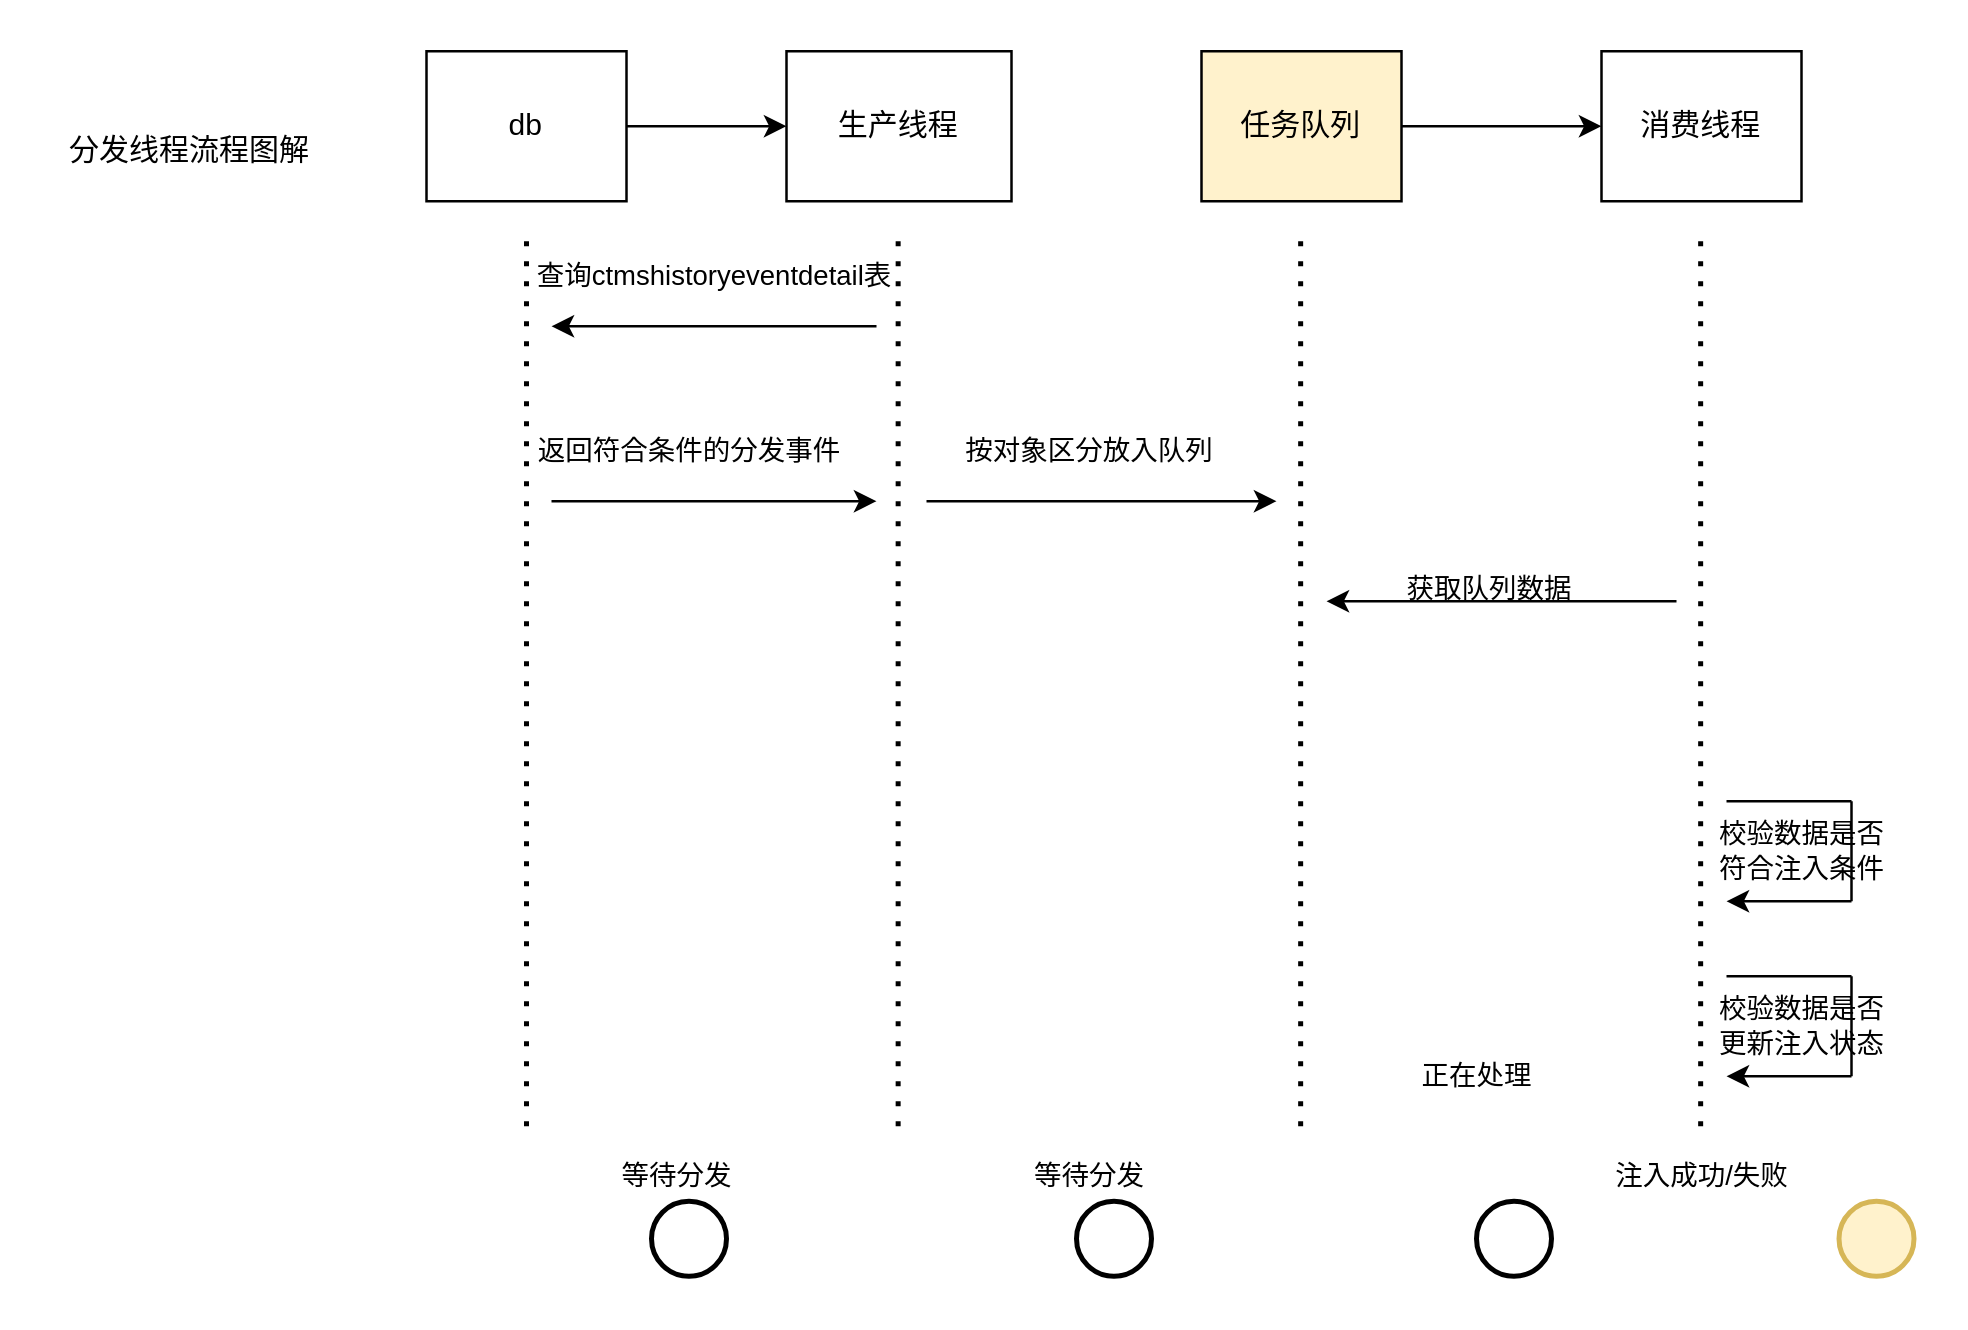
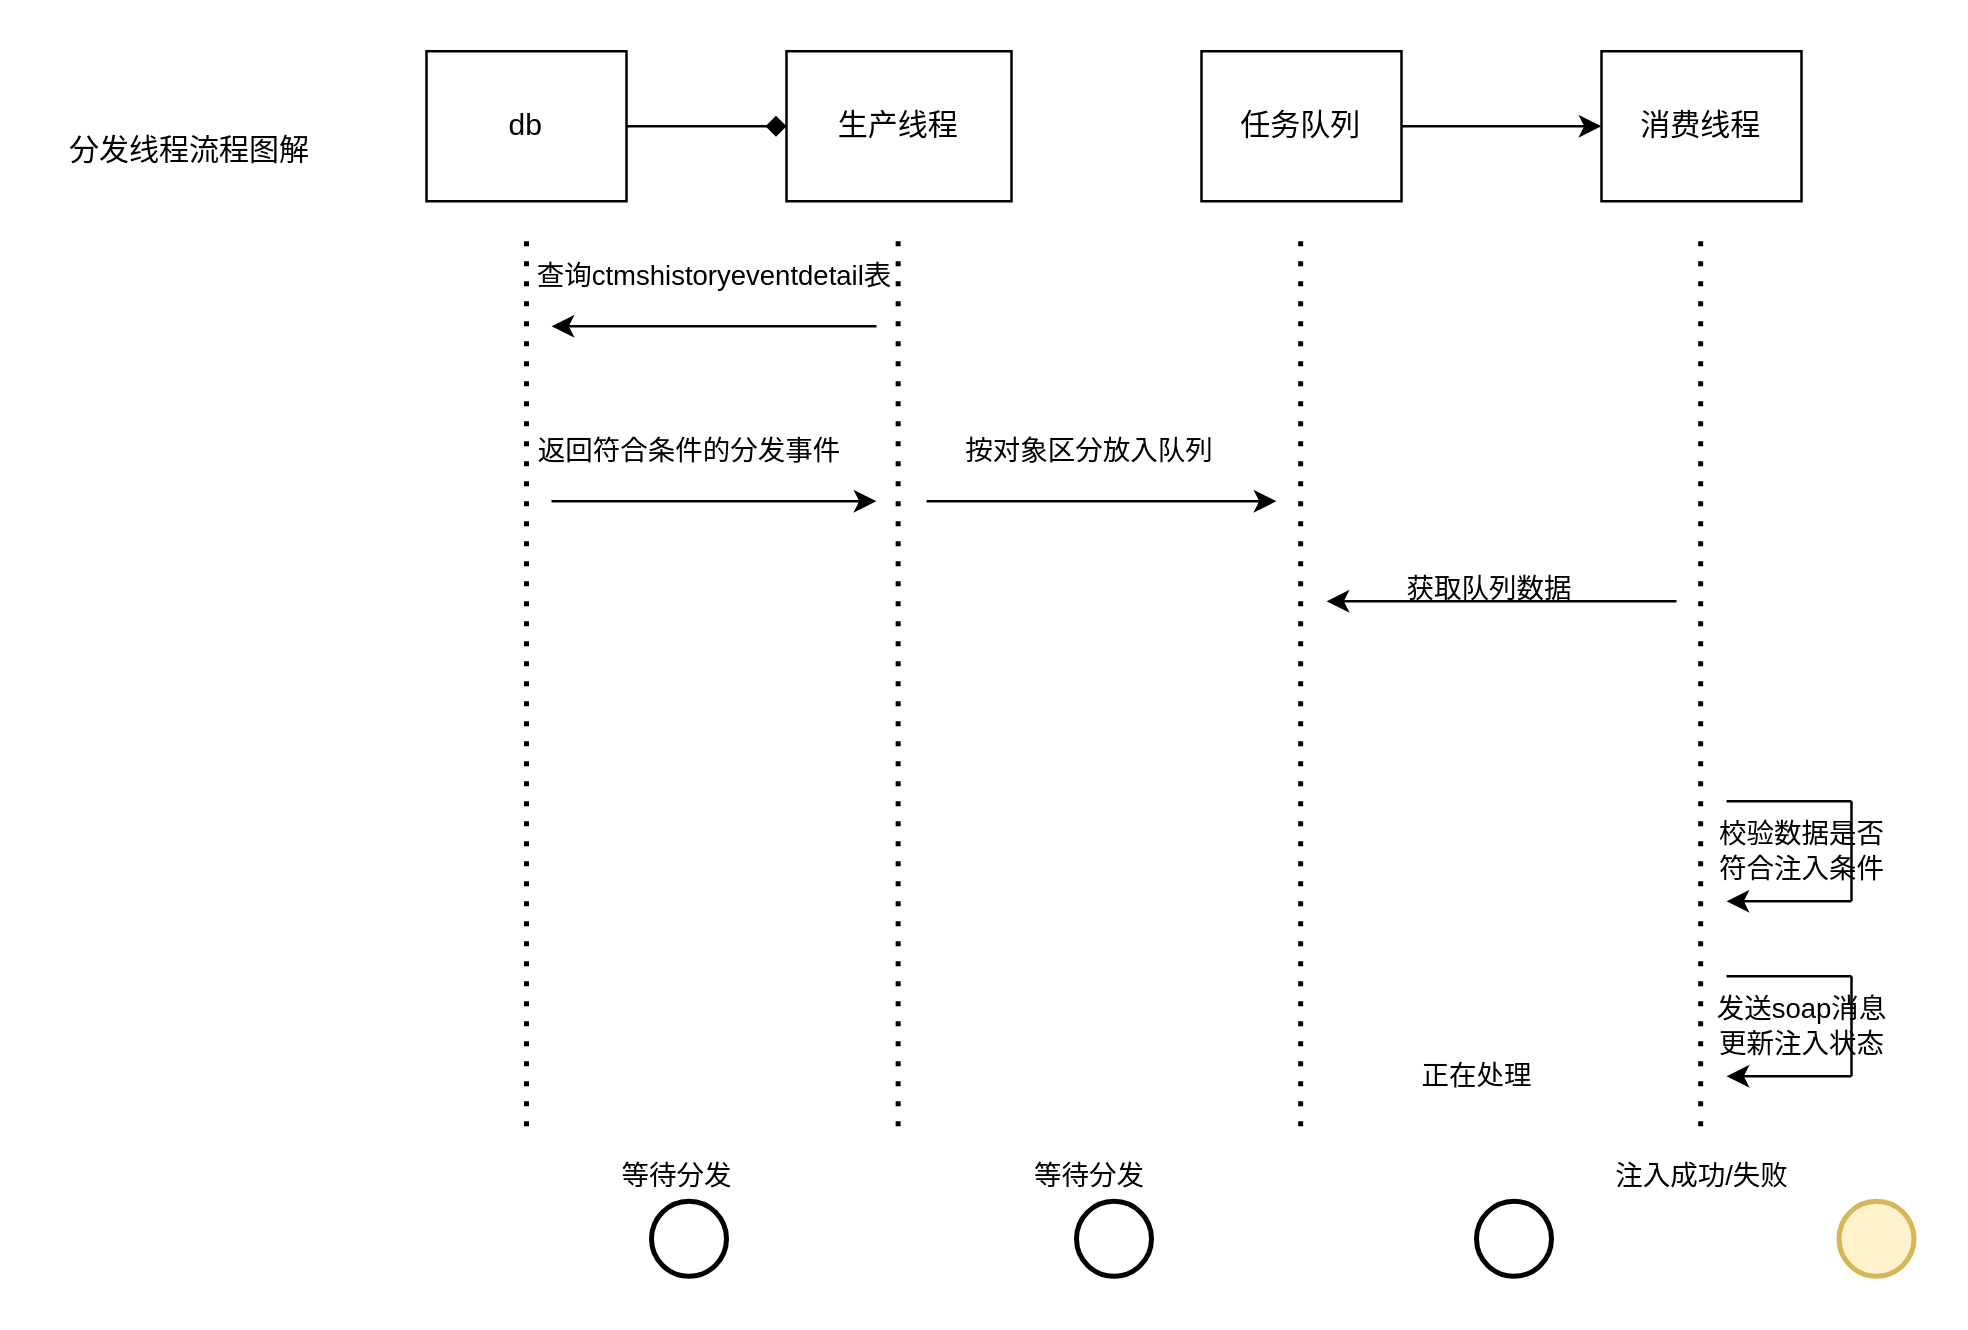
  <mxCell id="0" />
  <mxCell id="1" parent="0" />
  <mxCell id="2" value="分发线程流程图解" style="text;html=1;align=center;verticalAlign=middle;resizable=0;points=[];autosize=1;strokeColor=none;fillColor=none;" vertex="1" parent="1"><mxGeometry x="20" y="50" width="110" height="20" as="geometry" /></mxCell>
- <mxCell id="3" value="" style="edgeStyle=orthogonalEdgeStyle;rounded=0;orthogonalLoop=1;jettySize=auto;html=1;" edge="1" parent="1" source="4" target="5"><mxGeometry relative="1" as="geometry" /></mxCell>
+ <mxCell id="3" value="" style="edgeStyle=orthogonalEdgeStyle;rounded=0;orthogonalLoop=1;jettySize=auto;html=1;endArrow=diamond;" edge="1" parent="1" source="4" target="5"><mxGeometry relative="1" as="geometry" /></mxCell>
  <mxCell id="4" value="db" style="whiteSpace=wrap;html=1;" vertex="1" parent="1"><mxGeometry x="170" y="20" width="80" height="60" as="geometry" /></mxCell>
  <mxCell id="5" value="生产线程" style="whiteSpace=wrap;html=1;" vertex="1" parent="1"><mxGeometry x="314" y="20" width="90" height="60" as="geometry" /></mxCell>
  <mxCell id="6" value="" style="edgeStyle=orthogonalEdgeStyle;rounded=0;orthogonalLoop=1;jettySize=auto;html=1;" edge="1" parent="1" source="7" target="8"><mxGeometry relative="1" as="geometry" /></mxCell>
- <mxCell id="7" value="任务队列" style="whiteSpace=wrap;html=1;fillColor=#fff2cc;" vertex="1" parent="1"><mxGeometry x="480" y="20" width="80" height="60" as="geometry" /></mxCell>
+ <mxCell id="7" value="任务队列" style="whiteSpace=wrap;html=1;" vertex="1" parent="1"><mxGeometry x="480" y="20" width="80" height="60" as="geometry" /></mxCell>
  <mxCell id="8" value="消费线程" style="whiteSpace=wrap;html=1;" vertex="1" parent="1"><mxGeometry x="640" y="20" width="80" height="60" as="geometry" /></mxCell>
  <mxCell id="9" value="" style="endArrow=none;dashed=1;html=1;dashPattern=1 3;strokeWidth=2;rounded=0;" edge="1" parent="1"><mxGeometry width="50" height="50" relative="1" as="geometry"><mxPoint x="210" y="450" as="sourcePoint" /><mxPoint x="210" y="90" as="targetPoint" /></mxGeometry></mxCell>
  <mxCell id="10" value="" style="endArrow=none;dashed=1;html=1;dashPattern=1 3;strokeWidth=2;rounded=0;" edge="1" parent="1"><mxGeometry width="50" height="50" relative="1" as="geometry"><mxPoint x="358.66" y="450" as="sourcePoint" /><mxPoint x="358.66" y="90" as="targetPoint" /></mxGeometry></mxCell>
  <mxCell id="11" value="" style="endArrow=none;dashed=1;html=1;dashPattern=1 3;strokeWidth=2;rounded=0;" edge="1" parent="1"><mxGeometry width="50" height="50" relative="1" as="geometry"><mxPoint x="519.66" y="450" as="sourcePoint" /><mxPoint x="519.66" y="90" as="targetPoint" /></mxGeometry></mxCell>
  <mxCell id="12" value="" style="endArrow=none;dashed=1;html=1;dashPattern=1 3;strokeWidth=2;rounded=0;" edge="1" parent="1"><mxGeometry width="50" height="50" relative="1" as="geometry"><mxPoint x="679.66" y="450" as="sourcePoint" /><mxPoint x="679.66" y="90" as="targetPoint" /></mxGeometry></mxCell>
  <mxCell id="13" value="" style="endArrow=classic;html=1;rounded=0;" edge="1" parent="1"><mxGeometry width="50" height="50" relative="1" as="geometry"><mxPoint x="350" y="130" as="sourcePoint" /><mxPoint x="220" y="130" as="targetPoint" /></mxGeometry></mxCell>
  <mxCell id="14" value="&lt;font style=&quot;font-size: 11px ; line-height: 1&quot;&gt;查询ctmshistoryeventdetail表&lt;/font&gt;" style="text;html=1;align=center;verticalAlign=middle;resizable=0;points=[];autosize=1;strokeColor=none;fillColor=none;" vertex="1" parent="1"><mxGeometry x="200" y="100" width="170" height="20" as="geometry" /></mxCell>
  <mxCell id="15" value="" style="endArrow=classic;html=1;rounded=0;fontSize=11;" edge="1" parent="1"><mxGeometry width="50" height="50" relative="1" as="geometry"><mxPoint x="220" y="200" as="sourcePoint" /><mxPoint x="350" y="200" as="targetPoint" /></mxGeometry></mxCell>
  <mxCell id="16" value="返回符合条件的分发事件&lt;br&gt;" style="text;html=1;align=center;verticalAlign=middle;resizable=0;points=[];autosize=1;strokeColor=none;fillColor=none;fontSize=11;" vertex="1" parent="1"><mxGeometry x="200" y="170" width="150" height="20" as="geometry" /></mxCell>
  <mxCell id="17" value="" style="endArrow=classic;html=1;rounded=0;fontSize=11;" edge="1" parent="1"><mxGeometry width="50" height="50" relative="1" as="geometry"><mxPoint x="370" y="200" as="sourcePoint" /><mxPoint x="510" y="200" as="targetPoint" /></mxGeometry></mxCell>
  <mxCell id="18" value="按对象区分放入队列" style="text;html=1;align=center;verticalAlign=middle;resizable=0;points=[];autosize=1;strokeColor=none;fillColor=none;fontSize=11;" vertex="1" parent="1"><mxGeometry x="375" y="170" width="120" height="20" as="geometry" /></mxCell>
  <mxCell id="19" value="" style="endArrow=classic;html=1;rounded=0;" edge="1" parent="1"><mxGeometry width="50" height="50" relative="1" as="geometry"><mxPoint x="670" y="240" as="sourcePoint" /><mxPoint x="530" y="240" as="targetPoint" /></mxGeometry></mxCell>
  <mxCell id="20" value="&lt;font style=&quot;font-size: 11px ; line-height: 1&quot;&gt;获取队列数据&lt;/font&gt;" style="text;html=1;align=center;verticalAlign=middle;resizable=0;points=[];autosize=1;strokeColor=none;fillColor=none;" vertex="1" parent="1"><mxGeometry x="550" y="225" width="90" height="20" as="geometry" /></mxCell>
  <mxCell id="21" value="" style="endArrow=none;html=1;rounded=0;fontSize=11;" edge="1" parent="1"><mxGeometry width="50" height="50" relative="1" as="geometry"><mxPoint x="690" y="320" as="sourcePoint" /><mxPoint x="740" y="320" as="targetPoint" /></mxGeometry></mxCell>
  <mxCell id="22" value="" style="endArrow=none;html=1;rounded=0;fontSize=11;" edge="1" parent="1"><mxGeometry width="50" height="50" relative="1" as="geometry"><mxPoint x="740" y="360" as="sourcePoint" /><mxPoint x="740" y="320" as="targetPoint" /></mxGeometry></mxCell>
  <mxCell id="23" value="" style="endArrow=classic;html=1;rounded=0;fontSize=11;" edge="1" parent="1"><mxGeometry width="50" height="50" relative="1" as="geometry"><mxPoint x="740" y="360" as="sourcePoint" /><mxPoint x="690" y="360" as="targetPoint" /></mxGeometry></mxCell>
  <mxCell id="24" value="校验数据是否&lt;br&gt;符合注入条件" style="text;html=1;align=center;verticalAlign=middle;resizable=0;points=[];autosize=1;strokeColor=none;fillColor=none;fontSize=11;" vertex="1" parent="1"><mxGeometry x="675" y="325" width="90" height="30" as="geometry" /></mxCell>
  <mxCell id="25" value="" style="endArrow=none;html=1;rounded=0;fontSize=11;" edge="1" parent="1"><mxGeometry width="50" height="50" relative="1" as="geometry"><mxPoint x="690" y="390" as="sourcePoint" /><mxPoint x="740" y="390" as="targetPoint" /></mxGeometry></mxCell>
  <mxCell id="26" value="" style="endArrow=none;html=1;rounded=0;fontSize=11;" edge="1" parent="1"><mxGeometry width="50" height="50" relative="1" as="geometry"><mxPoint x="740" y="430" as="sourcePoint" /><mxPoint x="740" y="390" as="targetPoint" /></mxGeometry></mxCell>
  <mxCell id="27" value="" style="endArrow=classic;html=1;rounded=0;fontSize=11;" edge="1" parent="1"><mxGeometry width="50" height="50" relative="1" as="geometry"><mxPoint x="740" y="430" as="sourcePoint" /><mxPoint x="690" y="430" as="targetPoint" /></mxGeometry></mxCell>
- <mxCell id="28" value="校验数据是否&lt;br&gt;更新注入状态" style="text;html=1;align=center;verticalAlign=middle;resizable=0;points=[];autosize=1;strokeColor=none;fillColor=none;fontSize=11;" vertex="1" parent="1"><mxGeometry x="675" y="395" width="90" height="30" as="geometry" /></mxCell>
+ <mxCell id="28" value="发送soap消息&lt;br&gt;更新注入状态" style="text;html=1;align=center;verticalAlign=middle;resizable=0;points=[];autosize=1;strokeColor=none;fillColor=none;fontSize=11;" vertex="1" parent="1"><mxGeometry x="675" y="395" width="90" height="30" as="geometry" /></mxCell>
  <mxCell id="29" value="" style="strokeWidth=2;html=1;shape=mxgraph.flowchart.start_2;whiteSpace=wrap;fontSize=11;" vertex="1" parent="1"><mxGeometry x="260" y="480" width="30" height="30" as="geometry" /></mxCell>
  <mxCell id="30" value="" style="strokeWidth=2;html=1;shape=mxgraph.flowchart.start_2;whiteSpace=wrap;fontSize=11;fontStyle=1" vertex="1" parent="1"><mxGeometry x="430" y="480" width="30" height="30" as="geometry" /></mxCell>
  <mxCell id="31" value="" style="strokeWidth=2;html=1;shape=mxgraph.flowchart.start_2;whiteSpace=wrap;fontSize=11;fontStyle=1" vertex="1" parent="1"><mxGeometry x="590" y="480" width="30" height="30" as="geometry" /></mxCell>
  <mxCell id="32" value="" style="strokeWidth=2;html=1;shape=mxgraph.flowchart.start_2;whiteSpace=wrap;fontSize=11;fontStyle=1;fillColor=#fff2cc;strokeColor=#d6b656;" vertex="1" parent="1"><mxGeometry x="735" y="480" width="30" height="30" as="geometry" /></mxCell>
  <mxCell id="33" value="等待分发" style="text;html=1;align=center;verticalAlign=middle;resizable=0;points=[];autosize=1;strokeColor=none;fillColor=none;fontSize=11;" vertex="1" parent="1"><mxGeometry x="240" y="460" width="60" height="20" as="geometry" /></mxCell>
  <mxCell id="34" value="等待分发" style="text;html=1;align=center;verticalAlign=middle;resizable=0;points=[];autosize=1;strokeColor=none;fillColor=none;fontSize=11;" vertex="1" parent="1"><mxGeometry x="405" y="460" width="60" height="20" as="geometry" /></mxCell>
  <mxCell id="35" value="正在处理" style="text;html=1;align=center;verticalAlign=middle;resizable=0;points=[];autosize=1;strokeColor=none;fillColor=none;fontSize=11;" vertex="1" parent="1"><mxGeometry x="560" y="420" width="60" height="20" as="geometry" /></mxCell>
  <mxCell id="36" value="注入成功/失败" style="text;html=1;align=center;verticalAlign=middle;resizable=0;points=[];autosize=1;strokeColor=none;fillColor=none;fontSize=11;" vertex="1" parent="1"><mxGeometry x="635" y="460" width="90" height="20" as="geometry" /></mxCell>
